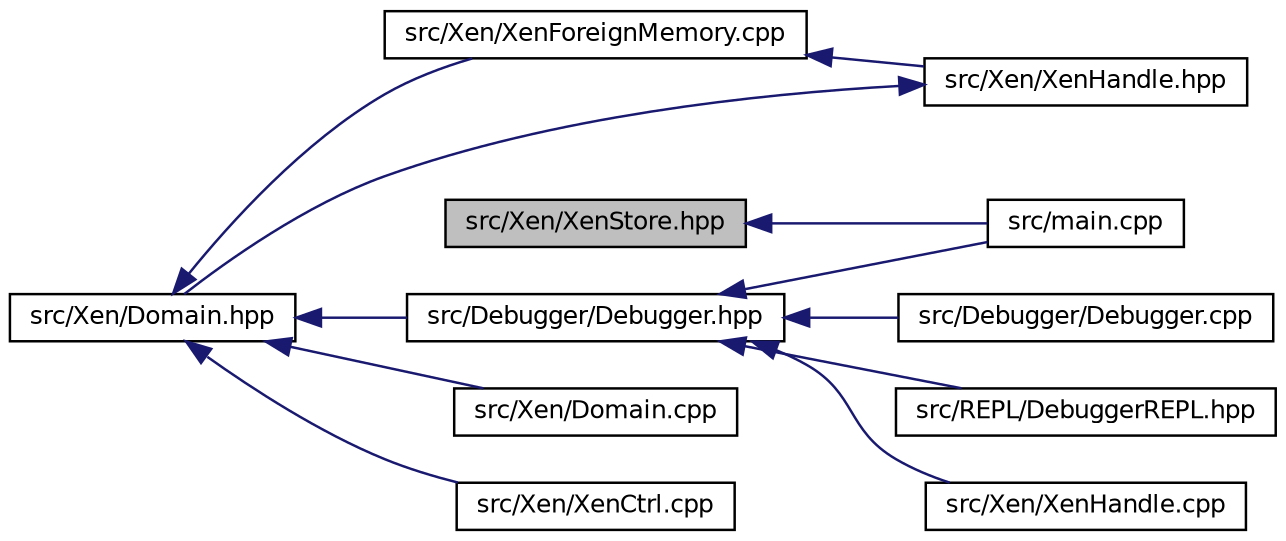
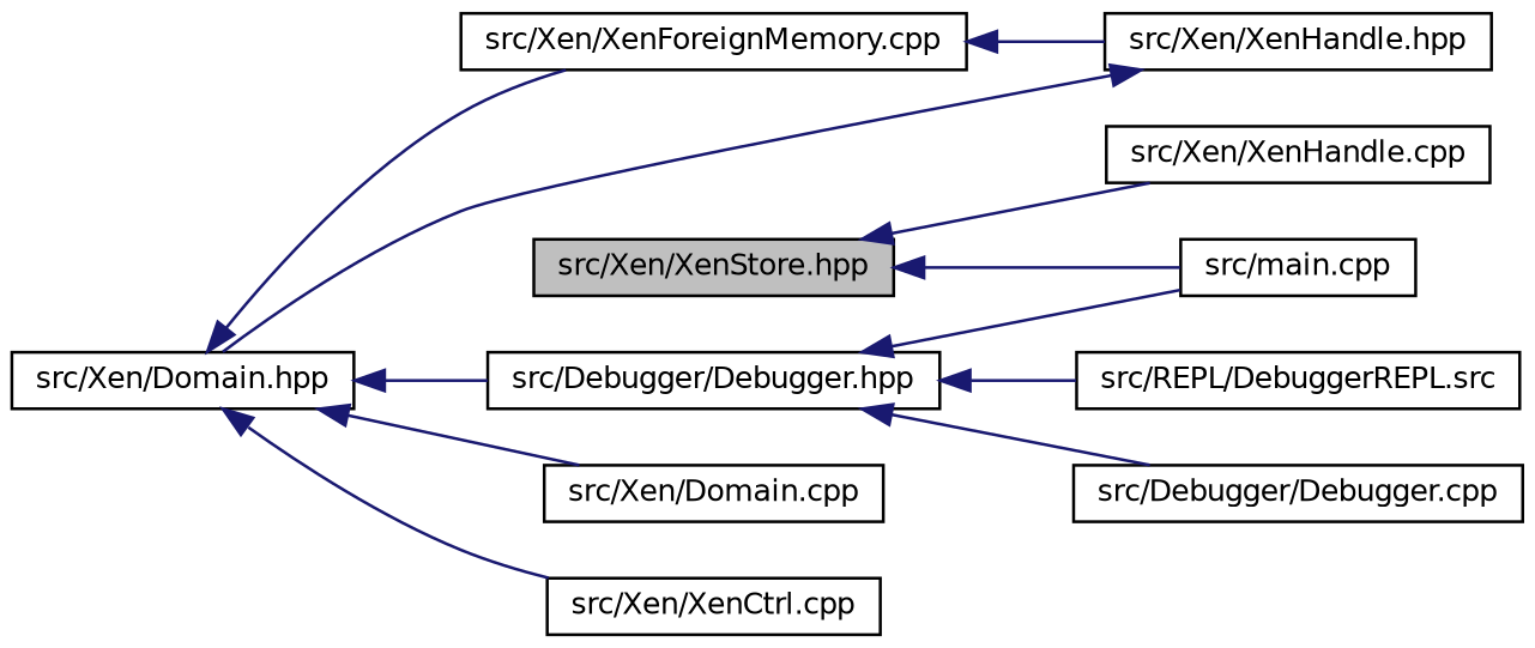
  digraph {
    rankdir=LR
    node [color=black fillcolor=white fontname=Helvetica fontsize=10 shape=record style=filled]
    edge [color=midnightblue dir=back fontname=Helvetica fontsize=10 labelfontname=Helvetica labelfontsize=10 style=solid]
    n1 [fillcolor=grey75 fontcolor=black height=0.2 label="src/Xen/XenStore.hpp" width=0.4]
    n2 [height=0.2 label="src/main.cpp" width=0.4]
    n3 [height=0.2 label="src/Xen/XenHandle.cpp" width=0.4]
    n4 [height=0.2 label="src/Xen/XenHandle.hpp" width=0.4]
    n5 [height=0.2 label="src/Xen/Domain.hpp" width=0.4]
    n6 [height=0.2 label="src/Debugger/Debugger.hpp" width=0.4]
    n7 [height=0.2 label="src/Xen/Domain.cpp" width=0.4]
    n8 [height=0.2 label="src/Xen/XenCtrl.cpp" width=0.4]
    n9 [height=0.2 label="src/Xen/XenForeignMemory.cpp" width=0.4]
    n10 [height=0.2 label="src/Debugger/Debugger.cpp" width=0.4]
-   n11 [height=0.2 label="src/REPL/DebuggerREPL.hpp" width=0.4]
+   n11 [height=0.2 label="src/REPL/DebuggerREPL.src" width=0.4]
    n1 -> n2
-   n6 -> n3
+   n1 -> n3
    n4 -> n5
    n5 -> n6
    n5 -> n7
    n5 -> n8
    n5 -> n9
    n6 -> n2
    n6 -> n10
    n6 -> n11
    n9 -> n4
  }
